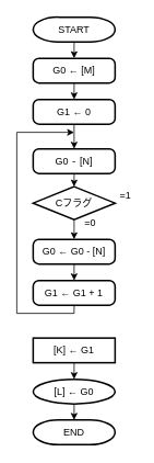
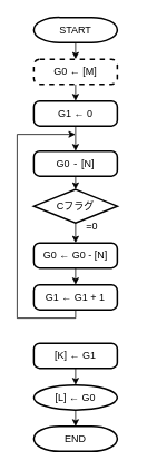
  <mxCell id="0" />
  <mxCell id="1" parent="0" />
  <mxCell id="2" style="edgeStyle=orthogonalEdgeStyle;rounded=0;orthogonalLoop=1;jettySize=auto;html=1;exitX=0.5;exitY=1;exitDx=0;exitDy=0;exitPerimeter=0;entryX=0.5;entryY=0;entryDx=0;entryDy=0;" parent="1" source="3" target="5" edge="1"><mxGeometry relative="1" as="geometry" /></mxCell>
  <mxCell id="3" value="START" style="strokeWidth=2;html=1;shape=mxgraph.flowchart.terminator;whiteSpace=wrap;" parent="1" vertex="1"><mxGeometry x="40" y="20" width="100" height="30" as="geometry" /></mxCell>
  <mxCell id="4" style="edgeStyle=orthogonalEdgeStyle;rounded=0;orthogonalLoop=1;jettySize=auto;html=1;exitX=0.5;exitY=1;exitDx=0;exitDy=0;entryX=0.5;entryY=0;entryDx=0;entryDy=0;" parent="1" source="5" target="7" edge="1"><mxGeometry relative="1" as="geometry" /></mxCell>
- <mxCell id="5" value="G0 ← [M]" style="rounded=1;whiteSpace=wrap;html=1;absoluteArcSize=1;arcSize=14;strokeWidth=2;" parent="1" vertex="1"><mxGeometry x="40" y="70" width="100" height="30" as="geometry" /></mxCell>
+ <mxCell id="5" value="G0 ← [M]" style="rounded=1;whiteSpace=wrap;html=1;absoluteArcSize=1;arcSize=14;strokeWidth=2;dashed=1;" parent="1" vertex="1"><mxGeometry x="40" y="70" width="100" height="30" as="geometry" /></mxCell>
  <mxCell id="6" style="edgeStyle=orthogonalEdgeStyle;rounded=0;orthogonalLoop=1;jettySize=auto;html=1;exitX=0.5;exitY=1;exitDx=0;exitDy=0;entryX=0.5;entryY=0;entryDx=0;entryDy=0;" parent="1" source="7" target="21" edge="1"><mxGeometry relative="1" as="geometry" /></mxCell>
  <mxCell id="7" value="G1 ← 0" style="rounded=1;whiteSpace=wrap;html=1;absoluteArcSize=1;arcSize=14;strokeWidth=2;" parent="1" vertex="1"><mxGeometry x="40" y="120" width="100" height="30" as="geometry" /></mxCell>
  <mxCell id="8" style="edgeStyle=orthogonalEdgeStyle;rounded=0;orthogonalLoop=1;jettySize=auto;html=1;exitX=0.5;exitY=1;exitDx=0;exitDy=0;exitPerimeter=0;entryX=0.5;entryY=0;entryDx=0;entryDy=0;" parent="1" source="9" target="19" edge="1"><mxGeometry relative="1" as="geometry" /></mxCell>
  <mxCell id="9" value="Cフラグ" style="strokeWidth=2;html=1;shape=mxgraph.flowchart.decision;whiteSpace=wrap;" parent="1" vertex="1"><mxGeometry x="40" y="226" width="100" height="40" as="geometry" /></mxCell>
- <mxCell id="10" value="=1" style="text;html=1;strokeColor=none;fillColor=none;align=center;verticalAlign=middle;whiteSpace=wrap;rounded=0;" parent="1" vertex="1"><mxGeometry x="140" y="226" width="26" height="21" as="geometry" /></mxCell>
  <mxCell id="11" value="=0" style="text;html=1;strokeColor=none;fillColor=none;align=center;verticalAlign=middle;whiteSpace=wrap;rounded=0;" parent="1" vertex="1"><mxGeometry x="90" y="260" width="40" height="20" as="geometry" /></mxCell>
  <mxCell id="12" style="edgeStyle=orthogonalEdgeStyle;rounded=0;orthogonalLoop=1;jettySize=auto;html=1;exitX=0.5;exitY=1;exitDx=0;exitDy=0;" parent="1" source="13" edge="1"><mxGeometry relative="1" as="geometry"><mxPoint x="90" y="160" as="targetPoint" /><Array as="points"><mxPoint x="90" y="380" /><mxPoint x="20" y="380" /><mxPoint x="20" y="160" /></Array></mxGeometry></mxCell>
  <mxCell id="13" value="G1 ← G1 + 1" style="rounded=1;whiteSpace=wrap;html=1;absoluteArcSize=1;arcSize=14;strokeWidth=2;" parent="1" vertex="1"><mxGeometry x="40" y="340" width="100" height="30" as="geometry" /></mxCell>
  <mxCell id="14" style="edgeStyle=orthogonalEdgeStyle;rounded=0;orthogonalLoop=1;jettySize=auto;html=1;exitX=0.5;exitY=1;exitDx=0;exitDy=0;entryX=0.5;entryY=0;entryDx=0;entryDy=0;" edge="1" parent="1" source="15" target="23"><mxGeometry relative="1" as="geometry" /></mxCell>
- <mxCell id="15" value="[K] ← G1" style="whiteSpace=wrap;html=1;absoluteArcSize=1;arcSize=14;strokeWidth=2;rounded=0;" parent="1" vertex="1"><mxGeometry x="40" y="410" width="100" height="30" as="geometry" /></mxCell>
+ <mxCell id="15" value="[K] ← G1" style="rounded=1;whiteSpace=wrap;html=1;absoluteArcSize=1;arcSize=14;strokeWidth=2;" parent="1" vertex="1"><mxGeometry x="40" y="410" width="100" height="30" as="geometry" /></mxCell>
  <mxCell id="16" value="END" style="strokeWidth=2;html=1;shape=mxgraph.flowchart.terminator;whiteSpace=wrap;" parent="1" vertex="1"><mxGeometry x="40" y="509.5" width="100" height="30" as="geometry" /></mxCell>
  <mxCell id="17" style="edgeStyle=orthogonalEdgeStyle;rounded=0;orthogonalLoop=1;jettySize=auto;html=1;exitX=0.5;exitY=1;exitDx=0;exitDy=0;exitPerimeter=0;" parent="1" source="16" target="16" edge="1"><mxGeometry relative="1" as="geometry" /></mxCell>
  <mxCell id="18" style="edgeStyle=orthogonalEdgeStyle;rounded=0;orthogonalLoop=1;jettySize=auto;html=1;exitX=0.5;exitY=1;exitDx=0;exitDy=0;entryX=0.5;entryY=0;entryDx=0;entryDy=0;" parent="1" source="19" target="13" edge="1"><mxGeometry relative="1" as="geometry" /></mxCell>
  <mxCell id="19" value="G0 ← G0 - [N]" style="rounded=1;whiteSpace=wrap;html=1;absoluteArcSize=1;arcSize=14;strokeWidth=2;" parent="1" vertex="1"><mxGeometry x="40" y="290" width="100" height="30" as="geometry" /></mxCell>
  <mxCell id="20" style="edgeStyle=orthogonalEdgeStyle;rounded=0;orthogonalLoop=1;jettySize=auto;html=1;exitX=0.5;exitY=1;exitDx=0;exitDy=0;entryX=0.5;entryY=0;entryDx=0;entryDy=0;entryPerimeter=0;" parent="1" source="21" target="9" edge="1"><mxGeometry relative="1" as="geometry" /></mxCell>
  <mxCell id="21" value="G0&amp;nbsp;&lt;font face=&quot;Courier New&quot;&gt;-&lt;/font&gt;&amp;nbsp;[N]" style="rounded=1;whiteSpace=wrap;html=1;absoluteArcSize=1;arcSize=14;strokeWidth=2;" parent="1" vertex="1"><mxGeometry x="40" y="180" width="100" height="30" as="geometry" /></mxCell>
  <mxCell id="22" style="edgeStyle=orthogonalEdgeStyle;rounded=0;orthogonalLoop=1;jettySize=auto;html=1;exitX=0.5;exitY=1;exitDx=0;exitDy=0;entryX=0.5;entryY=0;entryDx=0;entryDy=0;entryPerimeter=0;" edge="1" parent="1" source="23" target="16"><mxGeometry relative="1" as="geometry" /></mxCell>
  <mxCell id="23" value="[L] ← G0" style="ellipse;whiteSpace=wrap;html=1;absoluteArcSize=1;arcSize=14;strokeWidth=2;" vertex="1" parent="1"><mxGeometry x="40" y="460" width="100" height="30" as="geometry" /></mxCell>
